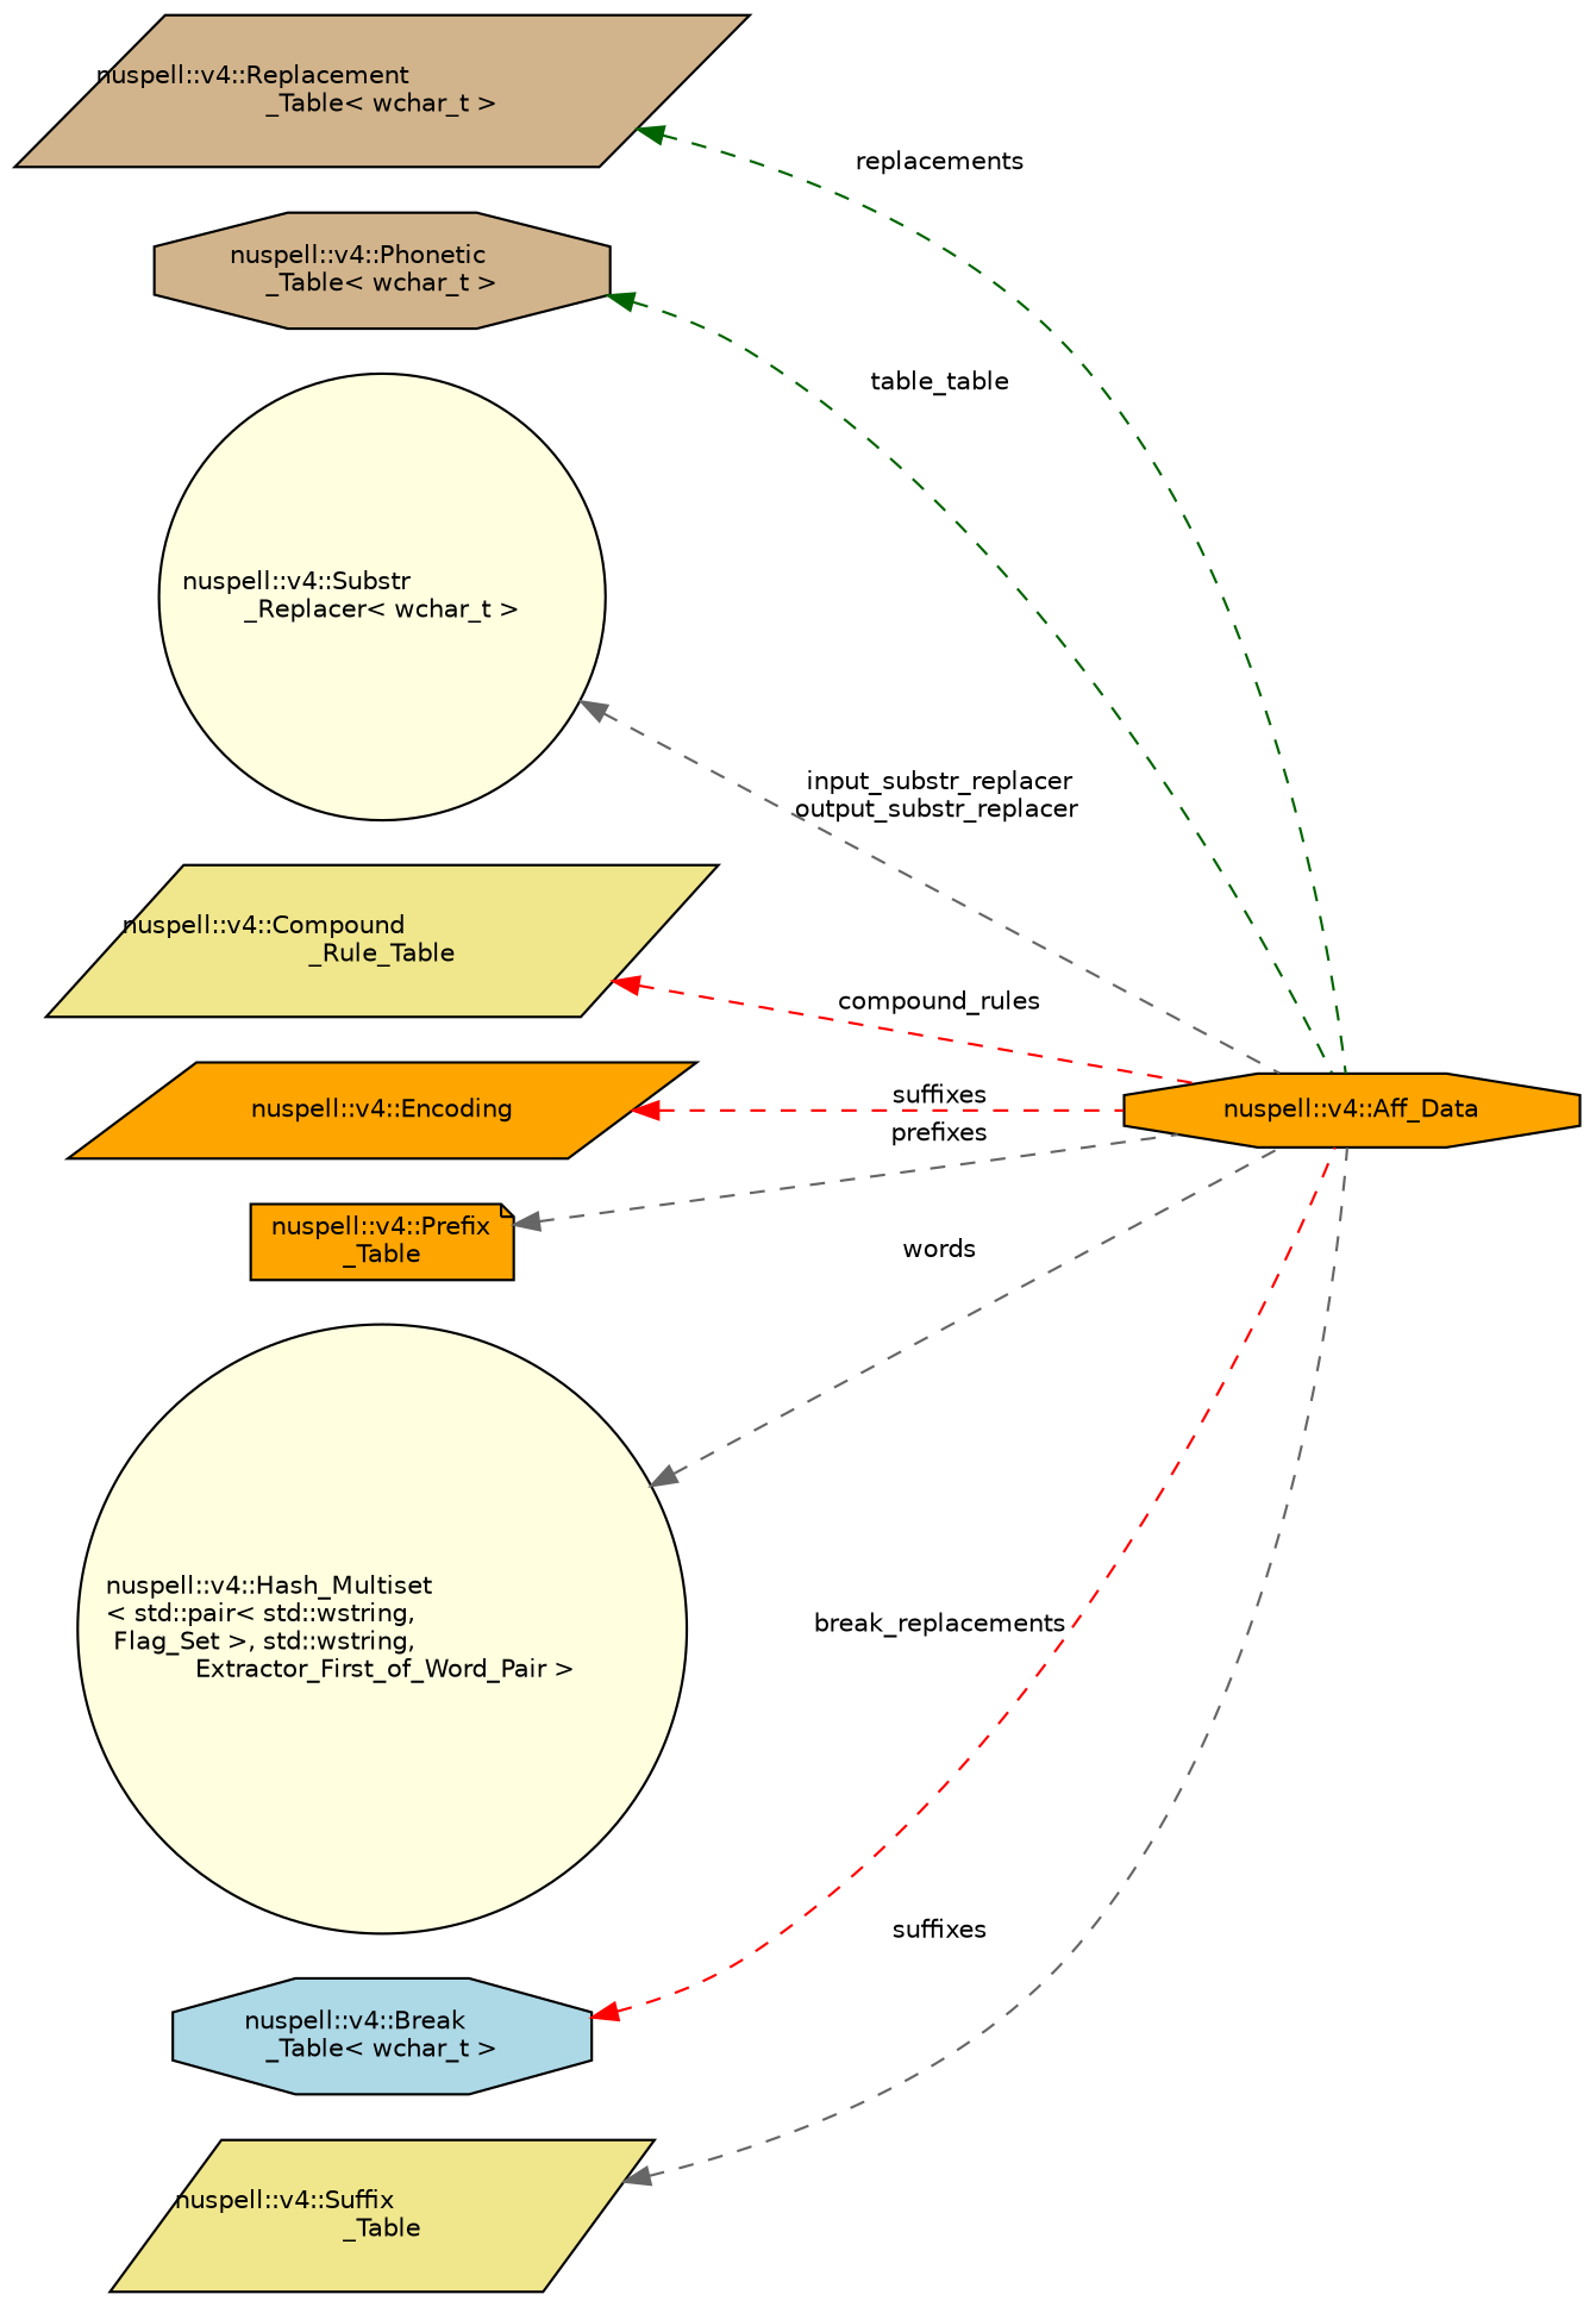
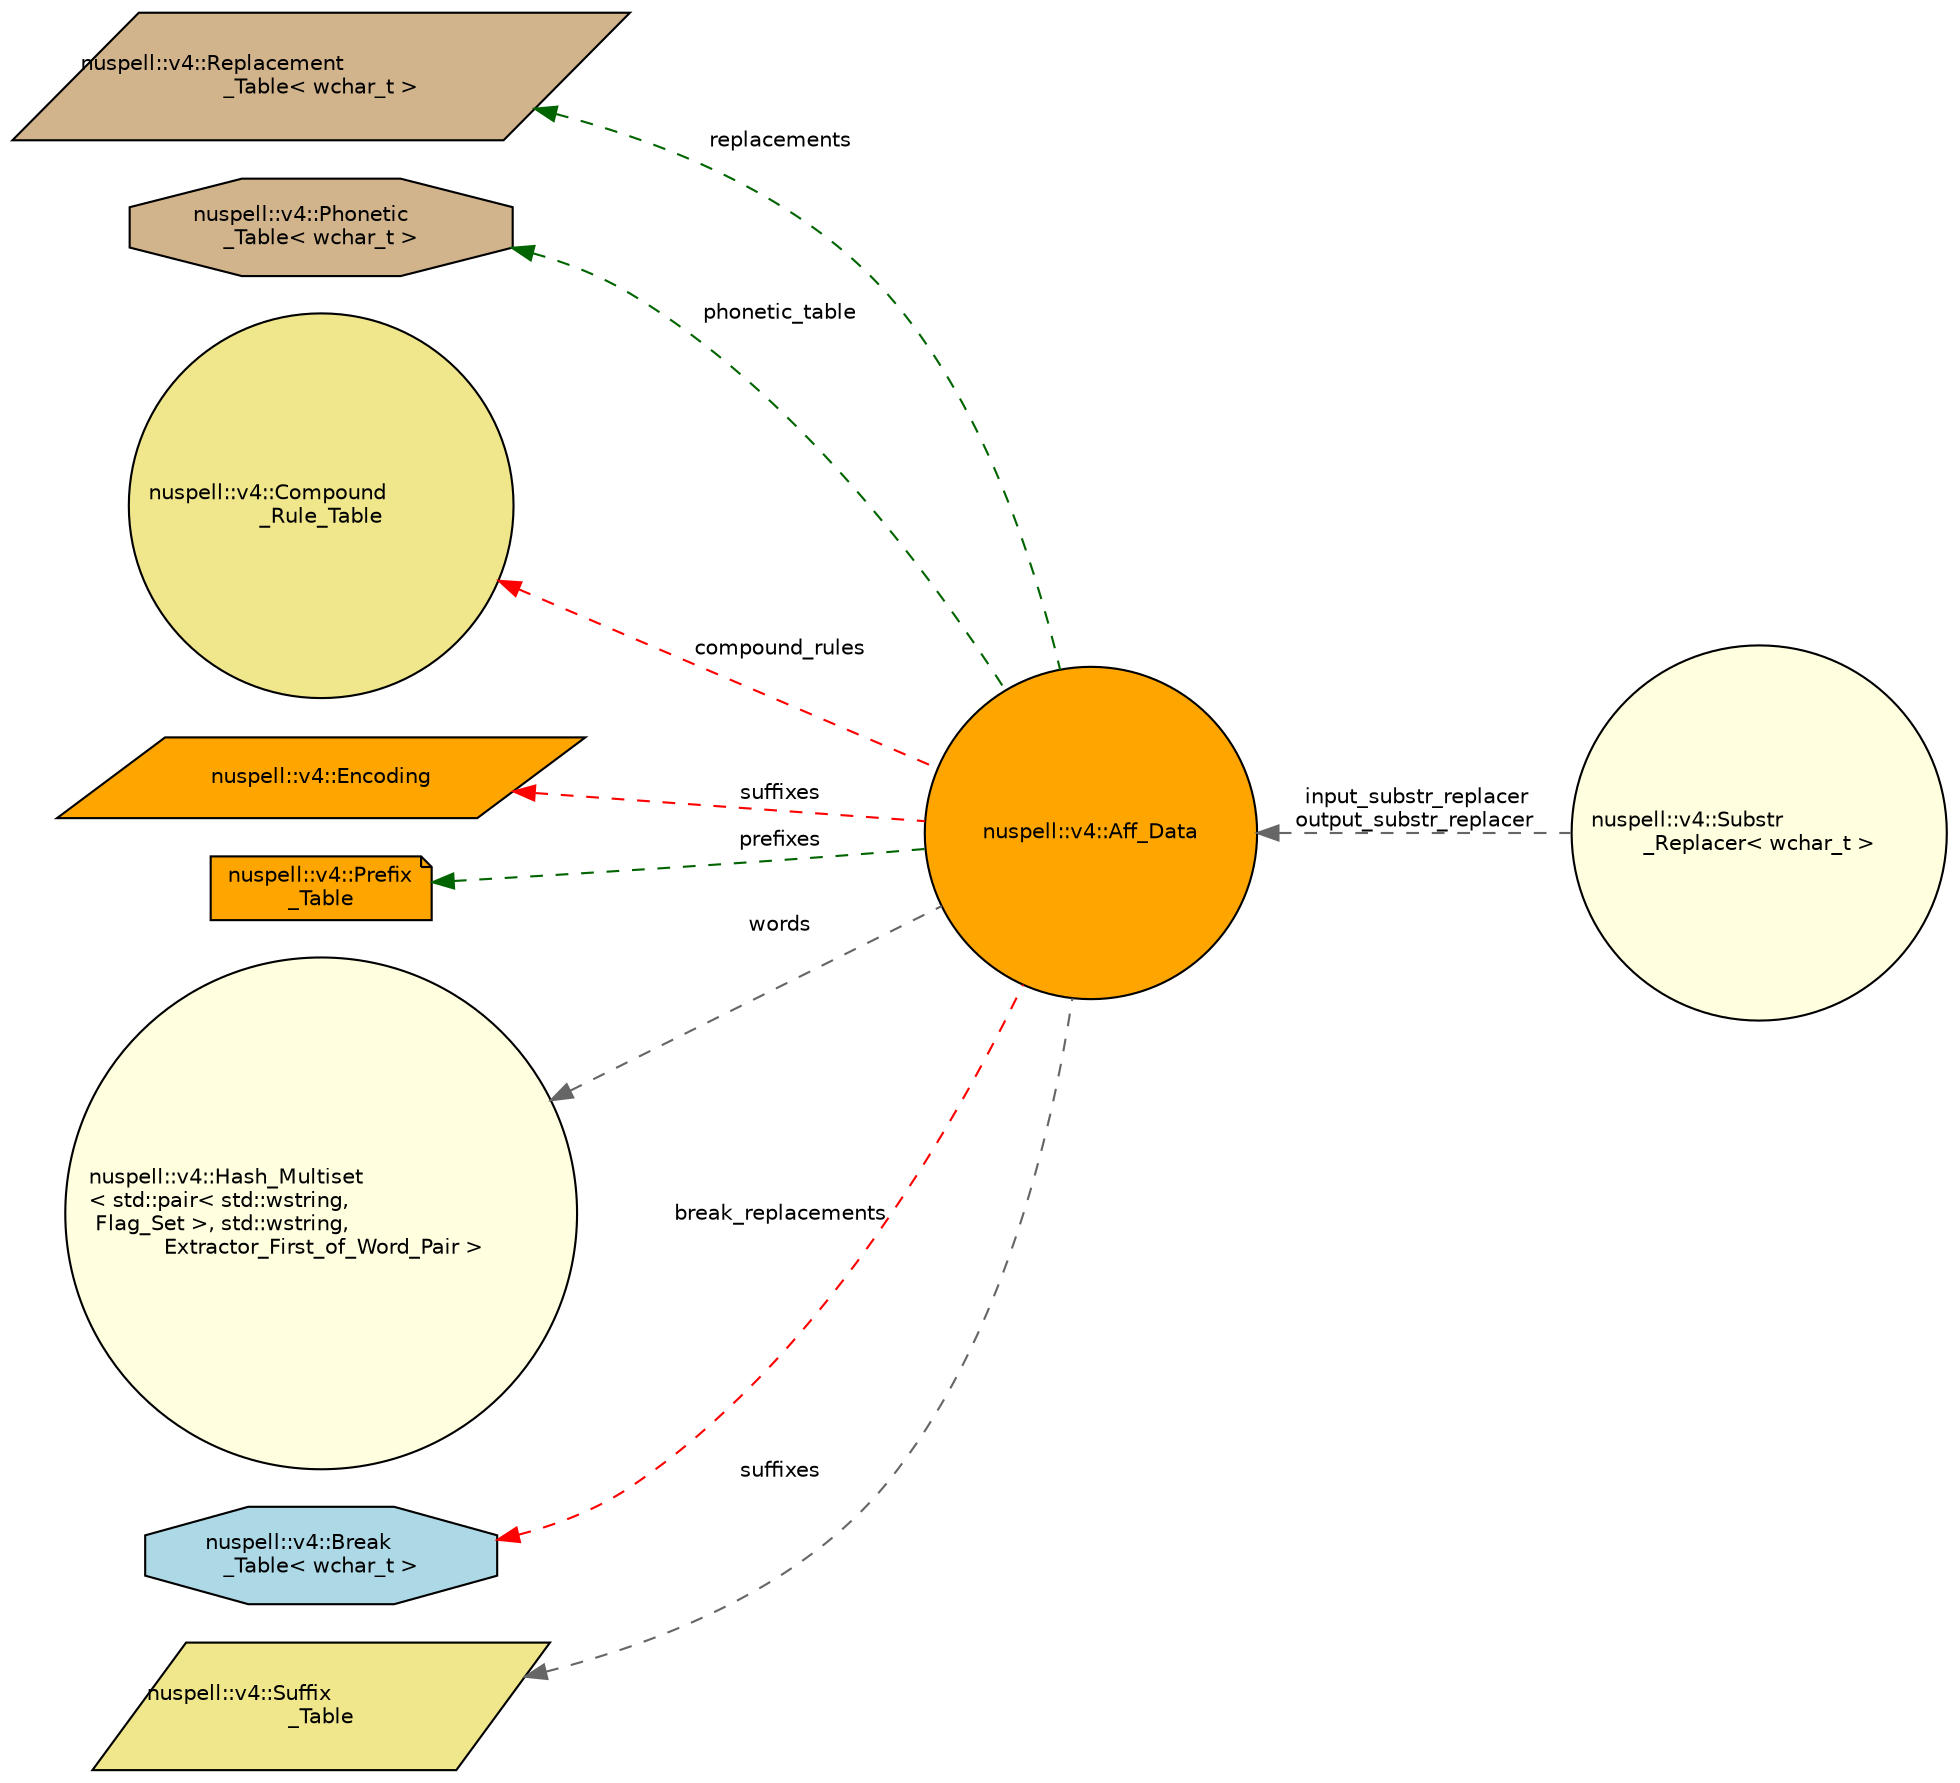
  digraph {
    rankdir=LR
    node [color=black fillcolor=orange fontname=Helvetica fontsize=10 shape=parallelogram style=filled]
    edge [color=darkgreen dir=back fontname=Helvetica fontsize=10 labelfontname=Helvetica labelfontsize=10 style=dashed]
-   n1 [fontcolor=black height=0.2 label="nuspell::v4::Aff_Data" shape=octagon width=0.4]
+   n1 [fontcolor=black height=0.2 label="nuspell::v4::Aff_Data" shape=circle width=0.4]
    n2 [fillcolor=tan height=0.2 label="nuspell::v4::Replacement\l_Table\< wchar_t \>" width=0.4]
    n3 [fillcolor=tan height=0.2 label="nuspell::v4::Phonetic\l_Table\< wchar_t \>" shape=octagon width=0.4]
    n4 [fillcolor=lightyellow height=0.2 label="nuspell::v4::Substr\l_Replacer\< wchar_t \>" shape=circle width=0.4]
-   n5 [fillcolor=khaki height=0.2 label="nuspell::v4::Compound\l_Rule_Table" width=0.4]
+   n5 [fillcolor=khaki height=0.2 label="nuspell::v4::Compound\l_Rule_Table" shape=circle width=0.4]
    n6 [height=0.2 label="nuspell::v4::Encoding" width=0.4]
    n7 [height=0.2 label="nuspell::v4::Prefix\l_Table" shape=note width=0.4]
    n8 [fillcolor=lightyellow height=0.2 label="nuspell::v4::Hash_Multiset\l\< std::pair\< std::wstring,\l Flag_Set \>, std::wstring,\l Extractor_First_of_Word_Pair \>" shape=circle width=0.4]
    n9 [fillcolor=lightblue height=0.2 label="nuspell::v4::Break\l_Table\< wchar_t \>" shape=octagon width=0.4]
    n10 [fillcolor=khaki height=0.2 label="nuspell::v4::Suffix\l_Table" width=0.4]
    n2 -> n1 [label=" replacements"]
-   n3 -> n1 [label=" table_table"]
-   n4 -> n1 [color=gray40 label=" input_substr_replacer\noutput_substr_replacer"]
+   n3 -> n1 [label=" phonetic_table"]
+   n1 -> n4 [color=gray40 label=" input_substr_replacer\noutput_substr_replacer"]
    n5 -> n1 [color=red label=" compound_rules"]
    n6 -> n1 [color=red label=" suffixes"]
-   n7 -> n1 [color=gray40 label=" prefixes"]
+   n7 -> n1 [label=" prefixes"]
    n8 -> n1 [color=gray40 label=" words"]
    n9 -> n1 [color=red label=" break_replacements"]
    n10 -> n1 [color=gray40 label=" suffixes"]
  }
